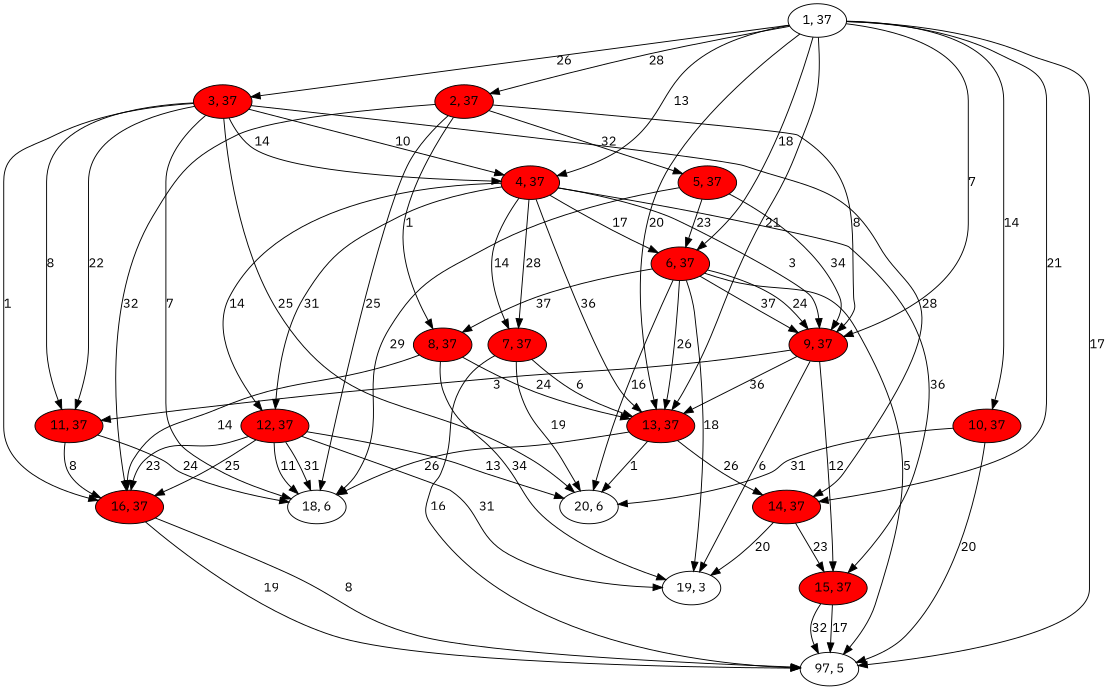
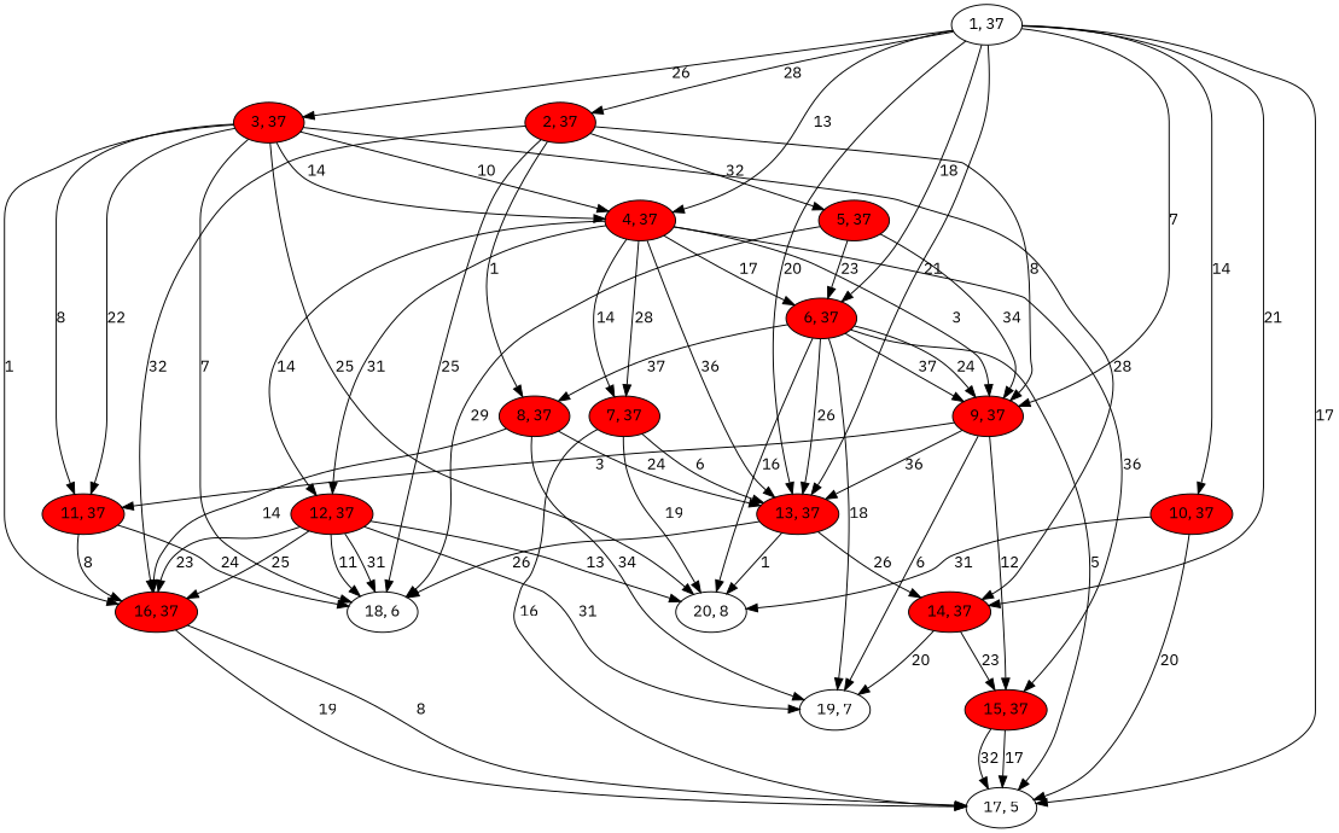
  digraph {
    fontname="IBM Plex Sans"
    node [fontname="IBM Plex Sans" fillcolor=red style=filled]
    edge [fontname="IBM Plex Sans"]
    n1 [label="1, 37" fillcolor="" style=""]
    n2 [label="2, 37"]
    n3 [label="3, 37"]
    n4 [label="4, 37"]
    n5 [label="6, 37"]
    n6 [label="9, 37"]
    n7 [label="10, 37"]
    n8 [label="13, 37"]
    n9 [label="14, 37"]
-   n10 [label="97, 5" fillcolor="" style=""]
+   n10 [label="17, 5" fillcolor="" style=""]
    n11 [label="5, 37"]
    n12 [label="8, 37"]
    n13 [label="16, 37"]
    n14 [label="18, 6" fillcolor="" style=""]
    n15 [label="11, 37"]
-   n16 [label="20, 6" fillcolor="" style=""]
+   n16 [label="20, 8" fillcolor="" style=""]
    n17 [label="7, 37"]
    n18 [label="12, 37"]
    n19 [label="15, 37"]
-   n20 [label="19, 3" fillcolor="" style=""]
+   n20 [label="19, 7" fillcolor="" style=""]
    n1 -> n2 [label=28]
    n1 -> n3 [label=26]
    n1 -> n4 [label=13]
    n1 -> n5 [label=18]
    n1 -> n6 [label=7]
    n1 -> n7 [label=14]
    n1 -> n8 [label=20]
    n1 -> n8 [label=21]
    n1 -> n9 [label=21]
    n1 -> n10 [label=17]
    n2 -> n6 [label=8]
    n2 -> n11 [label=32]
    n2 -> n12 [label=1]
    n2 -> n13 [label=32]
    n2 -> n14 [label=25]
    n3 -> n4 [label=14]
    n3 -> n4 [label=10]
    n3 -> n9 [label=28]
    n3 -> n13 [label=1]
    n3 -> n14 [label=7]
    n3 -> n15 [label=8]
    n3 -> n15 [label=22]
    n3 -> n16 [label=25]
    n4 -> n5 [label=17]
    n4 -> n6 [label=3]
    n4 -> n8 [label=36]
    n4 -> n17 [label=14]
    n4 -> n17 [label=28]
    n4 -> n18 [label=14]
    n4 -> n18 [label=31]
    n4 -> n19 [label=36]
    n5 -> n6 [label=37]
    n5 -> n6 [label=24]
    n5 -> n8 [label=26]
    n5 -> n10 [label=5]
    n5 -> n12 [label=37]
    n5 -> n16 [label=16]
    n5 -> n20 [label=18]
    n6 -> n8 [label=36]
    n6 -> n15 [label=3]
    n6 -> n19 [label=12]
    n6 -> n20 [label=6]
    n7 -> n10 [label=20]
    n7 -> n16 [label=31]
    n8 -> n9 [label=26]
    n8 -> n14 [label=26]
    n8 -> n16 [label=1]
    n9 -> n19 [label=23]
    n9 -> n20 [label=20]
    n11 -> n5 [label=23]
    n11 -> n6 [label=34]
    n11 -> n14 [label=29]
    n12 -> n8 [label=24]
    n12 -> n13 [label=14]
    n12 -> n20 [label=34]
    n13 -> n10 [label=19]
    n13 -> n10 [label=8]
    n15 -> n13 [label=8]
    n15 -> n14 [label=24]
    n17 -> n8 [label=6]
    n17 -> n10 [label=16]
    n17 -> n16 [label=19]
    n18 -> n13 [label=25]
    n18 -> n13 [label=23]
    n18 -> n14 [label=11]
    n18 -> n14 [label=31]
    n18 -> n16 [label=13]
    n18 -> n20 [label=31]
    n19 -> n10 [label=32]
    n19 -> n10 [label=17]
  }
